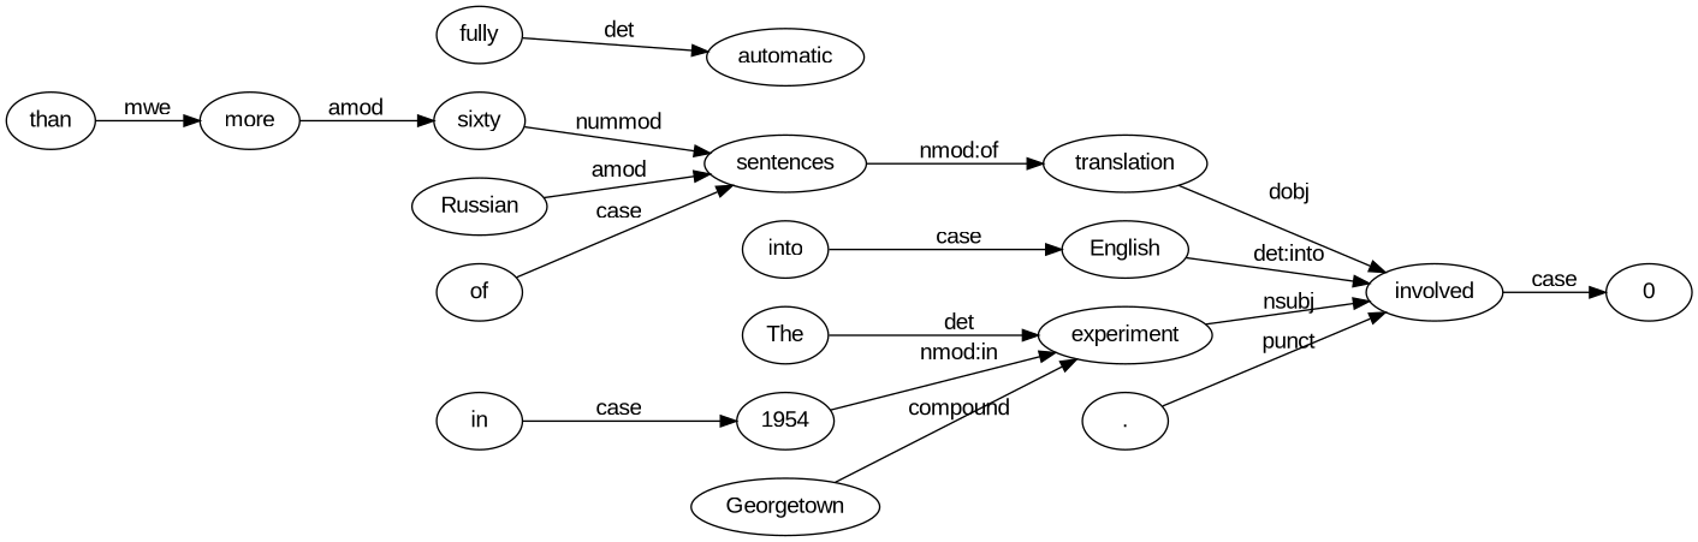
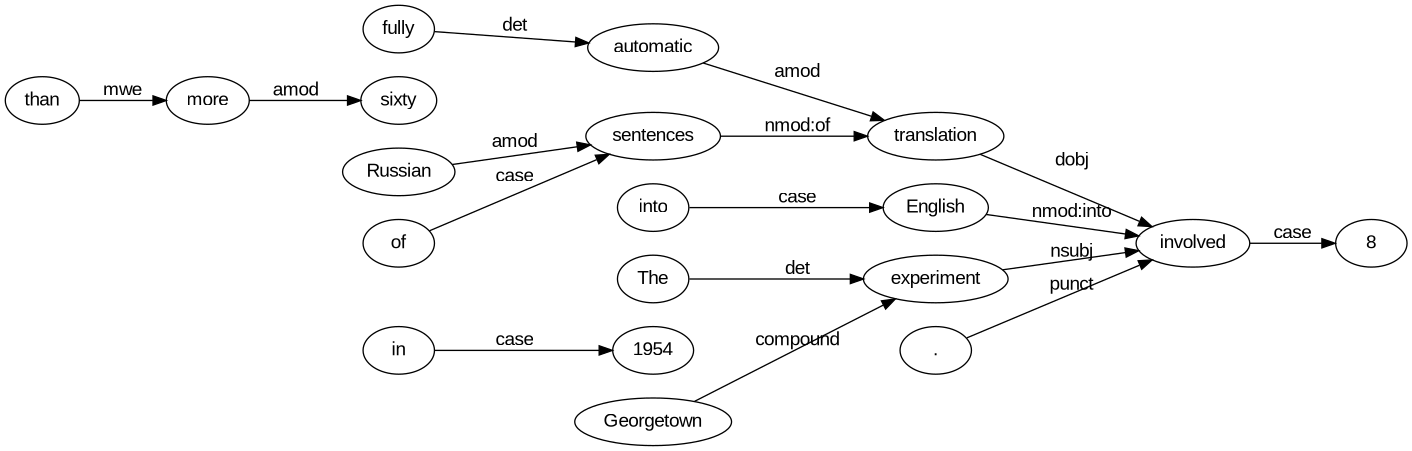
  digraph {
    fontname="Liberation Sans"
    fontsize=9.5
    rankdir=LR
    splines=false
    node [fontname="Liberation Sans"]
    edge [fontname="Liberation Sans"]
    n1 [label=The]
    n2 [label=experiment]
    n3 [label=involved]
    n4 [label=Georgetown]
-   0
+   0 [label=8]
    n6 [label=in]
    n7 [label=1954]
    n8 [label=fully]
    n9 [label=automatic]
    n10 [label=translation]
    n11 [label=of]
    n12 [label=sentences]
    n13 [label=more]
    n14 [label=sixty]
    n15 [label=than]
    n16 [label=Russian]
    n17 [label=into]
    n18 [label=English]
    n19 [label="."]
    n1 -> n2 [label=det]
    n2 -> n3 [label=nsubj]
    n3 -> 0 [label=case]
    n4 -> n2 [label=compound]
    n6 -> n7 [label=case]
-   n7 -> n2 [label="nmod:in"]
    n8 -> n9 [label=det]
+   n9 -> n10 [label=amod]
    n10 -> n3 [label=dobj]
    n11 -> n12 [label=case]
    n12 -> n10 [label="nmod:of"]
    n13 -> n14 [label=amod]
-   n14 -> n12 [label=nummod]
    n15 -> n13 [label=mwe]
    n16 -> n12 [label=amod]
    n17 -> n18 [label=case]
-   n18 -> n3 [label="det:into"]
+   n18 -> n3 [label="nmod:into"]
    n19 -> n3 [label=punct]
  }
